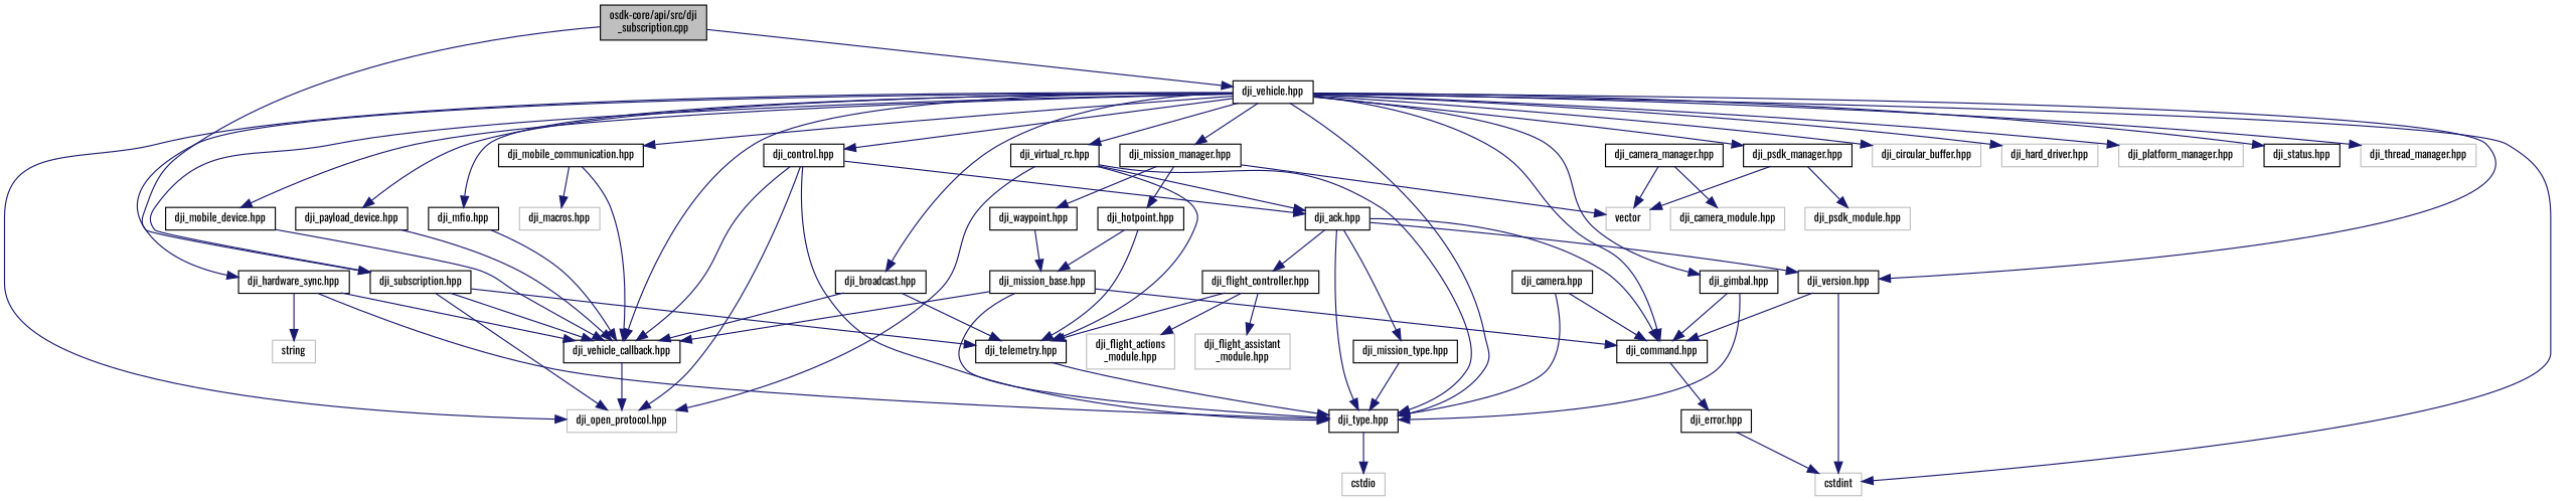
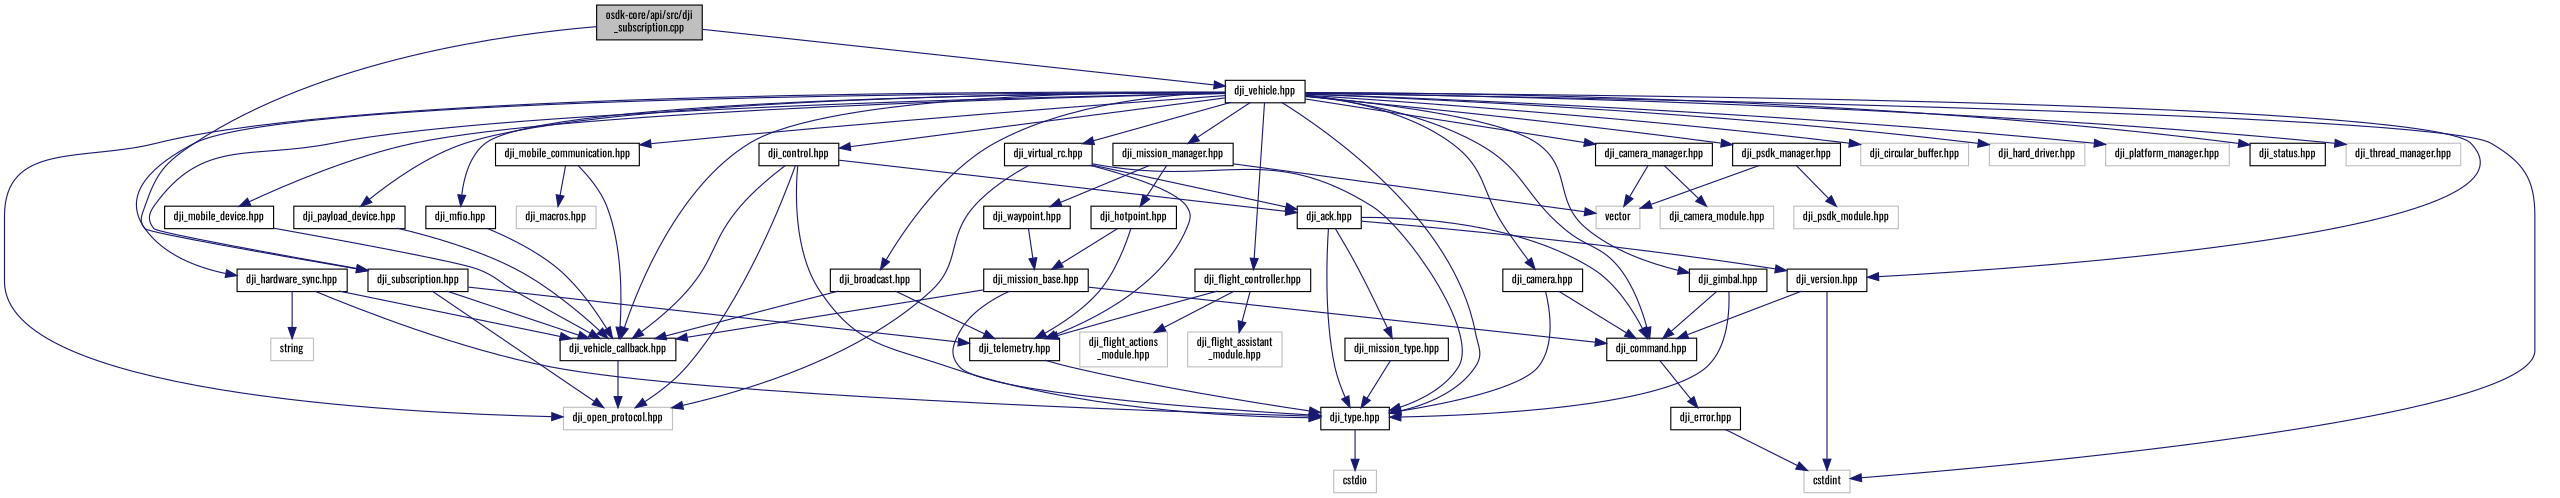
  digraph {
    fontname=Oswald
    node [color=black fillcolor=white fontname=Oswald fontsize=10 shape=record style=filled]
    edge [color=midnightblue fontname=Oswald fontsize=10 labelfontname=Helvetica labelfontsize=10 style=solid]
    n1 [fillcolor=grey75 fontcolor=black height=0.2 label="osdk-core/api/src/dji\l_subscription.cpp" width=0.4]
    n2 [height=0.2 label="dji_subscription.hpp" width=0.4]
    n3 [height=0.2 label="dji_vehicle.hpp" width=0.4]
    n4 [color=grey75 height=0.2 label="dji_open_protocol.hpp" width=0.4]
    n5 [height=0.2 label="dji_telemetry.hpp" width=0.4]
    n6 [height=0.2 label="dji_vehicle_callback.hpp" width=0.4]
    n7 [height=0.2 label="dji_type.hpp" width=0.4]
    n8 [color=grey75 height=0.2 label=cstdint width=0.4]
    n9 [height=0.2 label="dji_broadcast.hpp" width=0.4]
    n10 [height=0.2 label="dji_camera.hpp" width=0.4]
    n11 [height=0.2 label="dji_command.hpp" width=0.4]
    n12 [color=grey75 height=0.2 label="dji_circular_buffer.hpp" width=0.4]
    n13 [height=0.2 label="dji_control.hpp" width=0.4]
    n14 [height=0.2 label="dji_version.hpp" width=0.4]
    n15 [height=0.2 label="dji_gimbal.hpp" width=0.4]
    n16 [color=grey75 height=0.2 label="dji_hard_driver.hpp" width=0.4]
    n17 [height=0.2 label="dji_hardware_sync.hpp" width=0.4]
    n18 [height=0.2 label="dji_mfio.hpp" width=0.4]
    n19 [height=0.2 label="dji_mission_manager.hpp" width=0.4]
    n20 [height=0.2 label="dji_mobile_communication.hpp" width=0.4]
    n21 [height=0.2 label="dji_mobile_device.hpp" width=0.4]
    n22 [color=grey75 height=0.2 label="dji_platform_manager.hpp" width=0.4]
    n23 [height=0.2 label="dji_status.hpp" width=0.4]
    n24 [color=grey75 height=0.2 label="dji_thread_manager.hpp" width=0.4]
    n25 [height=0.2 label="dji_virtual_rc.hpp" width=0.4]
    n26 [height=0.2 label="dji_payload_device.hpp" width=0.4]
    n27 [height=0.2 label="dji_camera_manager.hpp" width=0.4]
    n28 [height=0.2 label="dji_flight_controller.hpp" width=0.4]
    n29 [height=0.2 label="dji_psdk_manager.hpp" width=0.4]
    n30 [color=grey75 height=0.2 label=cstdio width=0.4]
    n31 [height=0.2 label="dji_error.hpp" width=0.4]
    n32 [height=0.2 label="dji_ack.hpp" width=0.4]
    n33 [color=grey75 height=0.2 label=string width=0.4]
    n34 [height=0.2 label="dji_hotpoint.hpp" width=0.4]
    n35 [height=0.2 label="dji_waypoint.hpp" width=0.4]
    n36 [color=grey75 height=0.2 label=vector width=0.4]
    n37 [color=grey75 height=0.2 label="dji_macros.hpp" width=0.4]
    n38 [color=grey75 height=0.2 label="dji_camera_module.hpp" width=0.4]
    n39 [color=grey75 height=0.2 label="dji_flight_actions\l_module.hpp" width=0.4]
    n40 [color=grey75 height=0.2 label="dji_flight_assistant\l_module.hpp" width=0.4]
    n41 [color=grey75 height=0.2 label="dji_psdk_module.hpp" width=0.4]
    n42 [height=0.2 label="dji_mission_type.hpp" width=0.4]
    n43 [height=0.2 label="dji_mission_base.hpp" width=0.4]
    n1 -> n2
    n1 -> n3
    n2 -> n4
    n2 -> n5
    n2 -> n6
    n3 -> n2
    n3 -> n4
    n3 -> n6
    n3 -> n7
    n3 -> n8
    n3 -> n9
+   n3 -> n10
    n3 -> n11
    n3 -> n12
    n3 -> n13
    n3 -> n14
    n3 -> n15
    n3 -> n16
    n3 -> n17
    n3 -> n18
    n3 -> n19
    n3 -> n20
    n3 -> n21
    n3 -> n22
    n3 -> n23
    n3 -> n24
    n3 -> n25
    n3 -> n26
-   n32 -> n28
+   n3 -> n27
+   n3 -> n28
    n3 -> n29
    n5 -> n7
    n6 -> n4
    n7 -> n30
    n9 -> n5
    n9 -> n6
    n10 -> n7
    n10 -> n11
    n11 -> n31
    n13 -> n4
    n13 -> n6
    n13 -> n7
    n13 -> n32
    n14 -> n8
    n14 -> n11
    n15 -> n7
    n15 -> n11
    n17 -> n6
    n17 -> n7
    n17 -> n33
    n18 -> n6
    n19 -> n34
    n19 -> n35
    n19 -> n36
    n20 -> n6
    n20 -> n37
    n21 -> n6
    n25 -> n4
    n25 -> n5
    n25 -> n7
    n25 -> n32
    n26 -> n6
    n27 -> n36
    n27 -> n38
    n28 -> n5
    n28 -> n39
    n28 -> n40
    n29 -> n36
    n29 -> n41
    n31 -> n8
    n32 -> n7
    n32 -> n11
    n32 -> n14
    n32 -> n42
    n34 -> n5
    n34 -> n43
    n35 -> n43
    n42 -> n7
    n43 -> n6
    n43 -> n7
    n43 -> n11
  }
